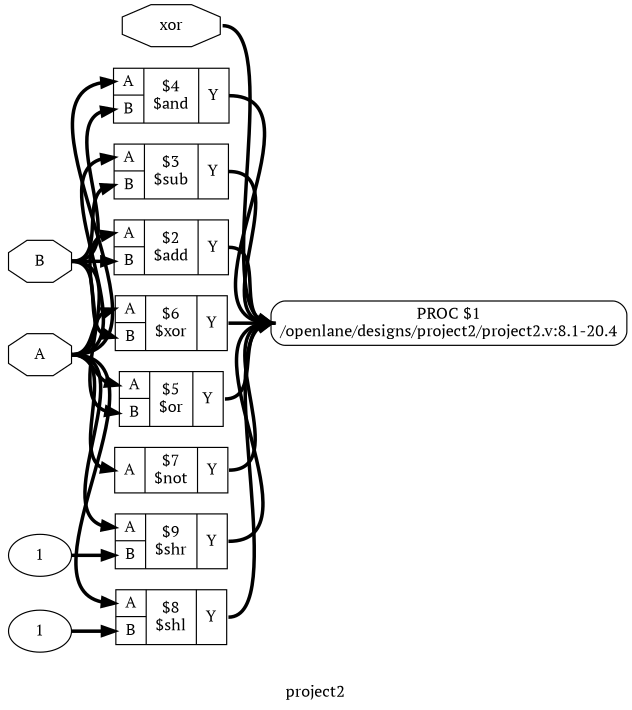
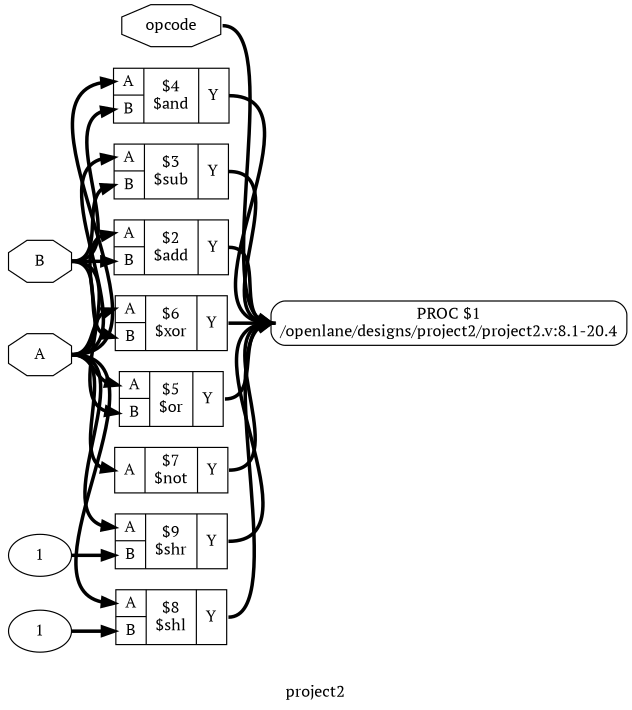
  digraph {
    fontname="PT Serif"
    label=project2
    rankdir=LR
    remincross=true
    node [fontname="PT Serif" shape=record]
    edge [color=black fontcolor=black fontname="PT Serif" headport=w style="setlinewidth(3)" tailport=e]
-   n1 [color=black fontcolor=black label=xor shape=octagon]
+   n1 [color=black fontcolor=black label=opcode shape=octagon]
    n2 [label="PROC $1\n/openlane/designs/project2/project2.v:8.1-20.4" shape=box style=rounded]
    n3 [color=black fontcolor=black label=B shape=octagon]
    n4 [label="{{<p14> A|<p13> B}|$6\n$xor|{<p15> Y}}"]
    n5 [label="{{<p14> A|<p13> B}|$5\n$or|{<p15> Y}}"]
    n6 [label="{{<p14> A|<p13> B}|$4\n$and|{<p15> Y}}"]
    n7 [label="{{<p14> A|<p13> B}|$3\n$sub|{<p15> Y}}"]
    n8 [label="{{<p14> A|<p13> B}|$2\n$add|{<p15> Y}}"]
    n9 [color=black fontcolor=black label=A shape=octagon]
    n10 [label="{{<p14> A|<p13> B}|$9\n$shr|{<p15> Y}}"]
    n11 [label="{{<p14> A|<p13> B}|$8\n$shl|{<p15> Y}}"]
    n12 [label="{{<p14> A}|$7\n$not|{<p15> Y}}"]
    n13 [label=1 shape=""]
    n14 [label=1 shape=""]
    n1 -> n2
    n3 -> n4 [headport="p13:w"]
    n3 -> n5 [headport="p13:w"]
    n3 -> n6 [headport="p13:w"]
    n3 -> n7 [headport="p13:w"]
    n3 -> n8 [headport="p13:w"]
    n4 -> n2 [tailport="p15:e"]
    n5 -> n2 [tailport="p15:e"]
    n6 -> n2 [tailport="p15:e"]
    n7 -> n2 [tailport="p15:e"]
    n8 -> n2 [tailport="p15:e"]
    n9 -> n4 [headport="p14:w"]
    n9 -> n5 [headport="p14:w"]
    n9 -> n6 [headport="p14:w"]
    n9 -> n7 [headport="p14:w"]
    n9 -> n8 [headport="p14:w"]
    n9 -> n10 [headport="p14:w"]
    n9 -> n11 [headport="p14:w"]
    n9 -> n12 [headport="p14:w"]
    n10 -> n2 [tailport="p15:e"]
    n11 -> n2 [tailport="p15:e"]
    n12 -> n2 [tailport="p15:e"]
    n13 -> n10 [headport="p13:w"]
    n14 -> n11 [headport="p13:w"]
  }
